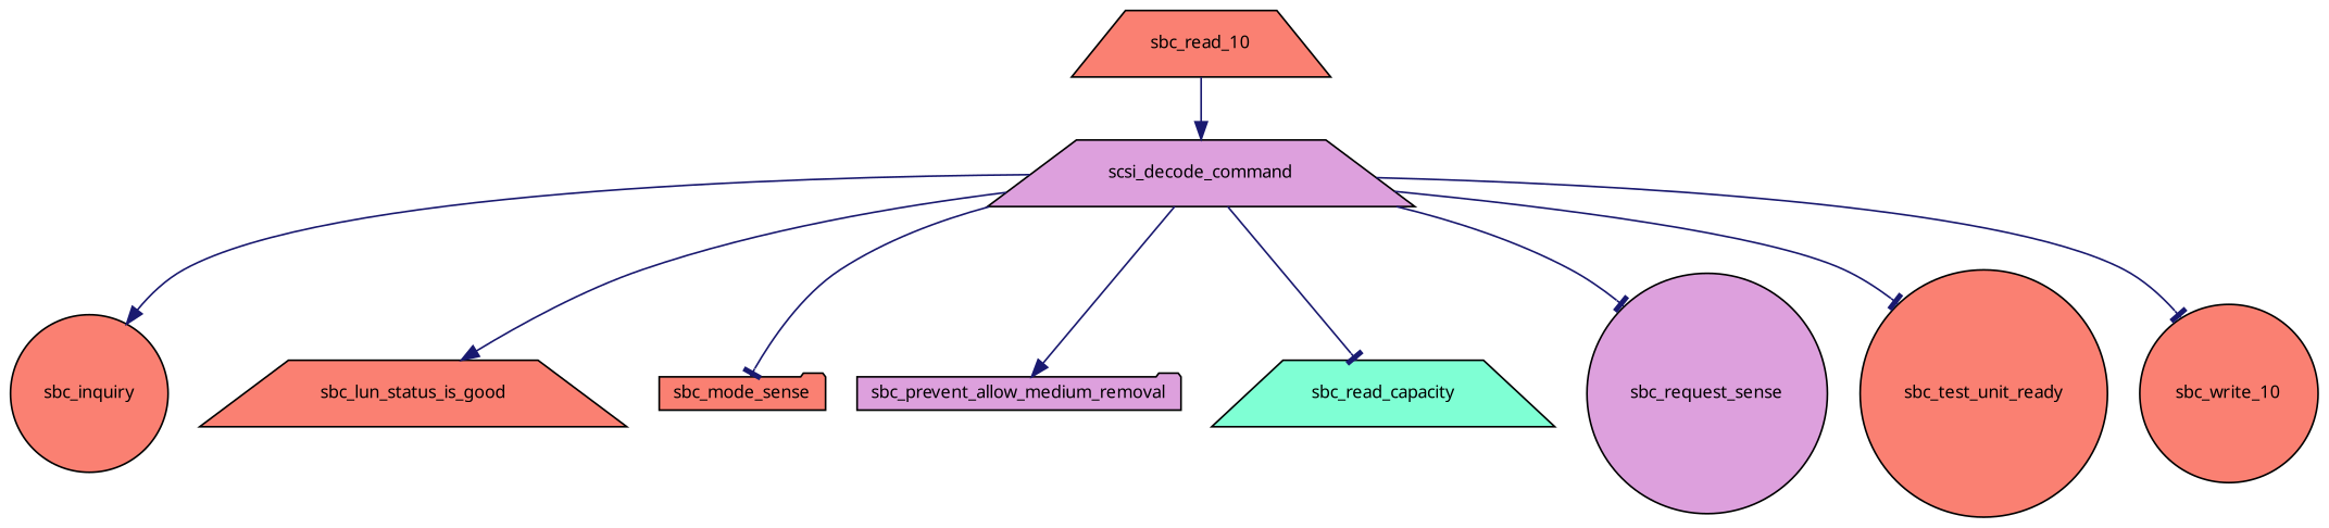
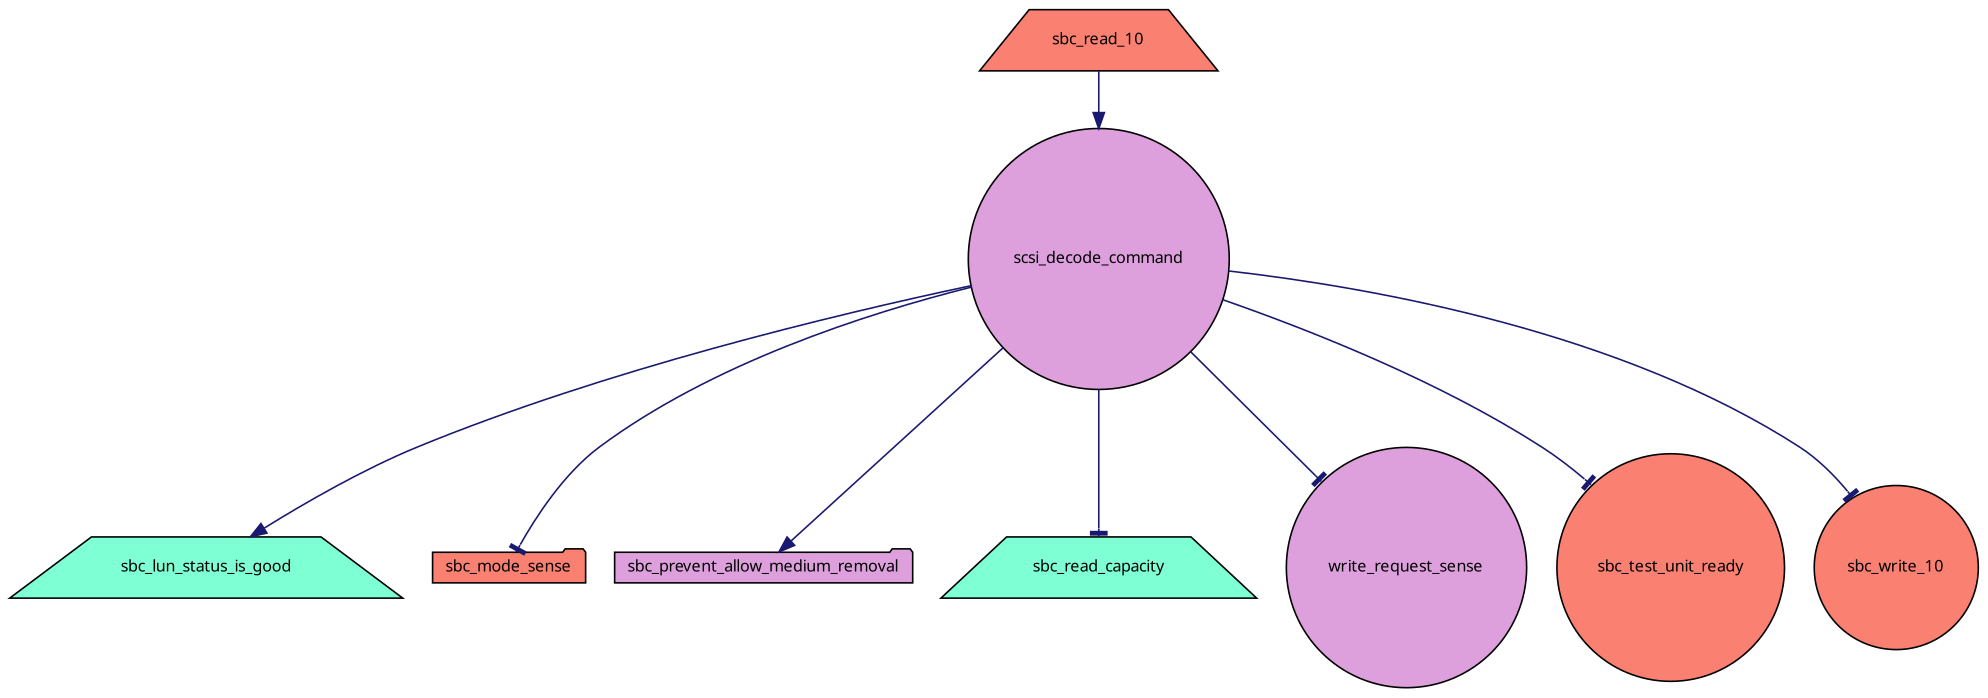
  digraph {
    rankdir=TB
    node [color=black fillcolor=salmon fontname="FreeSans.ttf" fontsize=10 shape=circle style=filled]
    edge [arrowhead=tee color=midnightblue fontname="FreeSans.ttf" fontsize=10 labelfontname="FreeSans.ttf" labelfontsize=10 style=solid]
-   n1 [fillcolor=plum fontcolor=black height=0.2 label=scsi_decode_command shape=trapezium width=0.4]
-   n2 [height=0.2 label=sbc_inquiry width=0.4]
-   n3 [height=0.2 label=sbc_lun_status_is_good shape=trapezium width=0.4]
+   n1 [fillcolor=plum fontcolor=black height=0.2 label=scsi_decode_command width=0.4]
+   n3 [fillcolor=aquamarine height=0.2 label=sbc_lun_status_is_good shape=trapezium width=0.4]
    n4 [height=0.2 label=sbc_mode_sense shape=folder width=0.4]
    n5 [fillcolor=plum height=0.2 label=sbc_prevent_allow_medium_removal shape=folder width=0.4]
    n6 [fillcolor=aquamarine height=0.2 label=sbc_read_capacity shape=trapezium width=0.4]
-   n7 [fillcolor=plum height=0.2 label=sbc_request_sense width=0.4]
+   n7 [fillcolor=plum height=0.2 label=write_request_sense width=0.4]
    n8 [height=0.2 label=sbc_test_unit_ready width=0.4]
    n9 [height=0.2 label=sbc_write_10 width=0.4]
    n10 [height=0.2 label=sbc_read_10 shape=trapezium width=0.4]
-   n1 -> n2 [arrowhead=normal]
    n1 -> n3 [arrowhead=normal]
    n1 -> n4
    n1 -> n5 [arrowhead=normal]
    n1 -> n6
    n1 -> n7
    n1 -> n8
    n1 -> n9
    n10 -> n1 [arrowhead=normal]
  }
